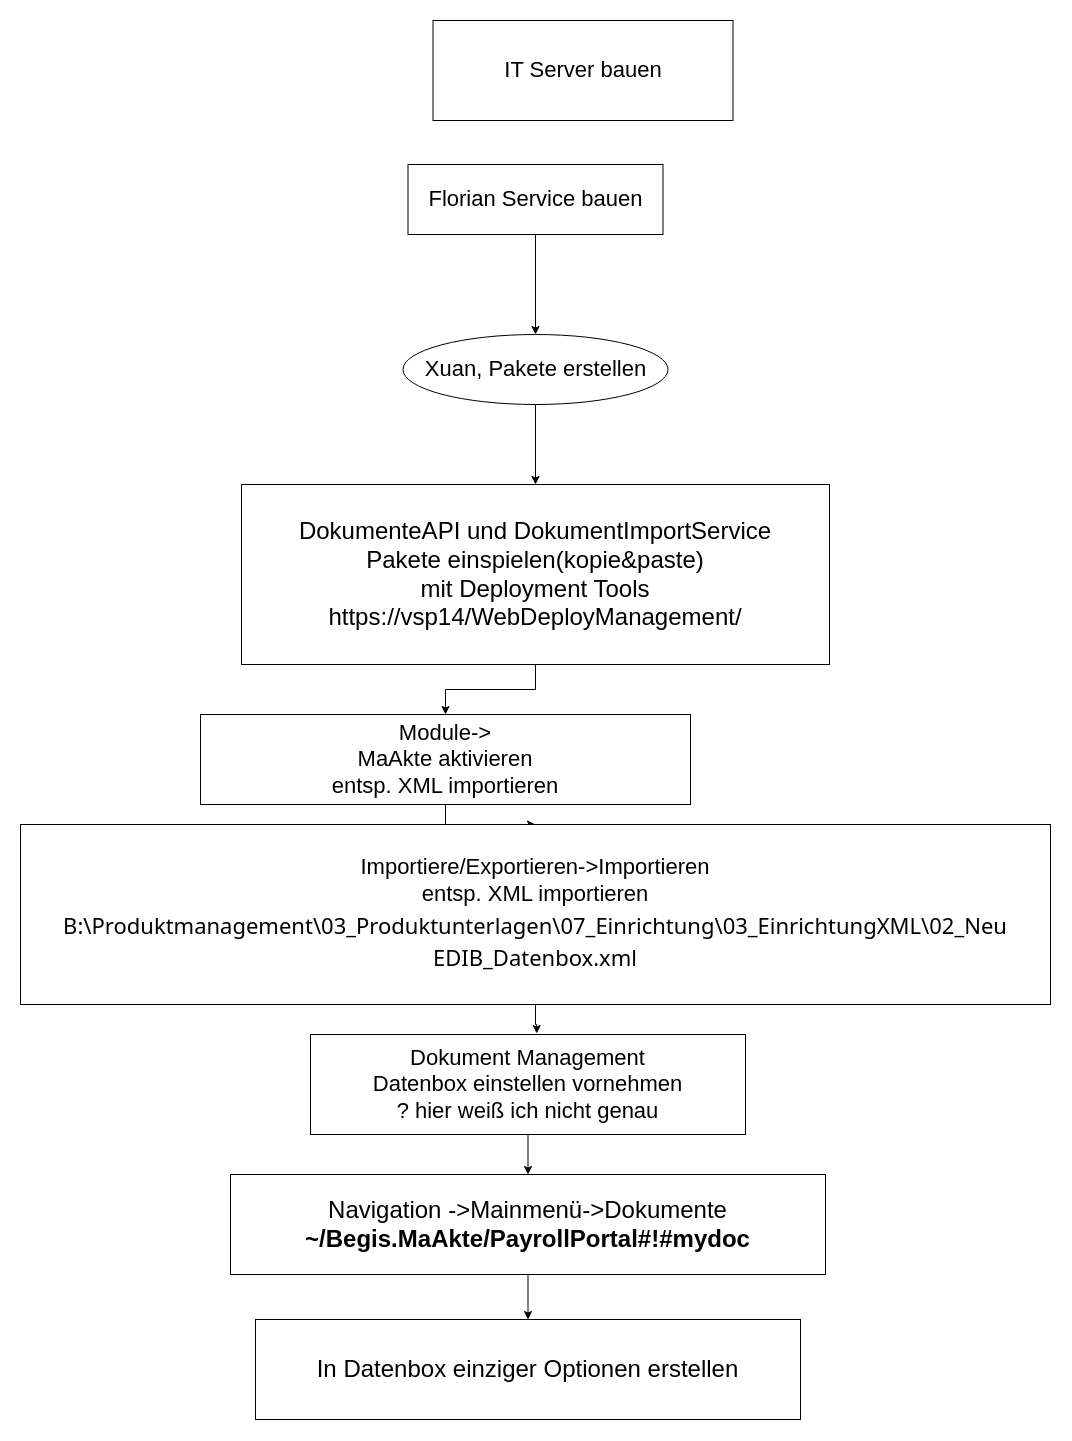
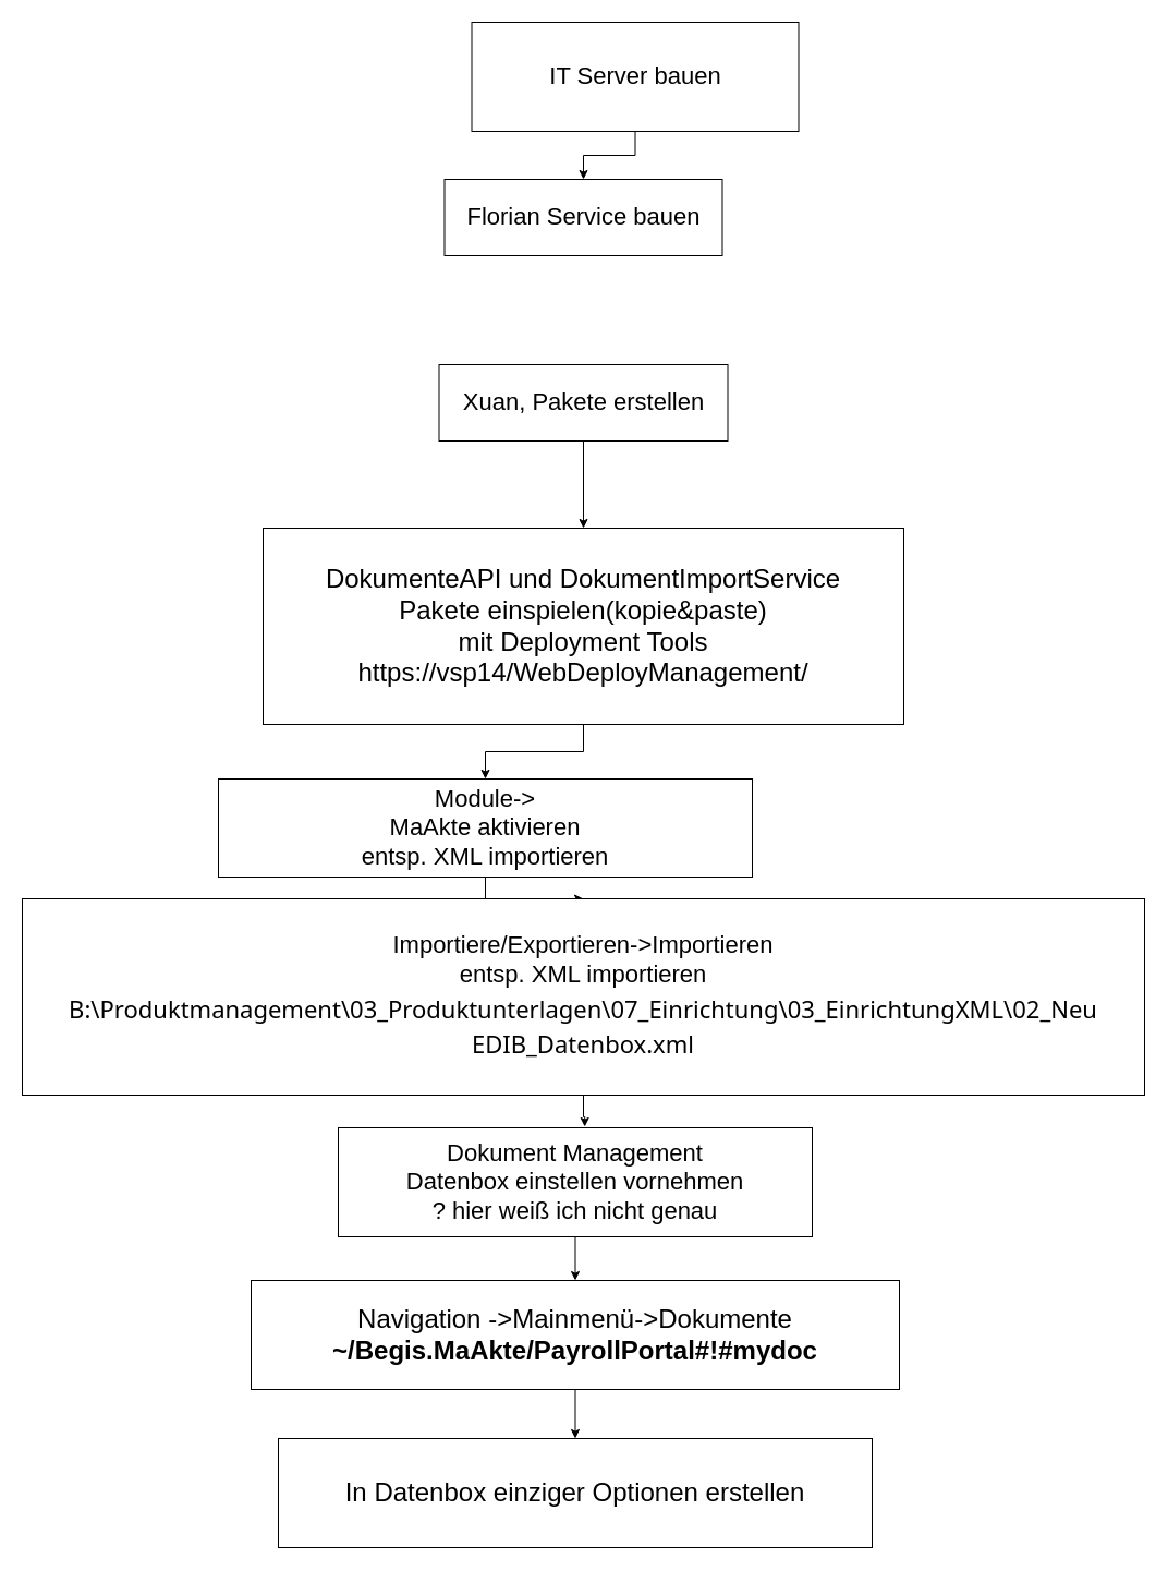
  <mxCell id="0" />
  <mxCell id="1" parent="0" />
  <mxCell id="2" value="" style="edgeStyle=orthogonalEdgeStyle;rounded=0;orthogonalLoop=1;jettySize=auto;html=1;fontSize=24;" edge="1" parent="1" source="3" target="12"><mxGeometry relative="1" as="geometry" /></mxCell>
  <mxCell id="3" value="&lt;font style=&quot;font-size: 22px&quot;&gt;Module-&amp;gt;&lt;br style=&quot;font-size: 22px&quot;&gt;MaAkte aktivieren&lt;br&gt;entsp. XML importieren&lt;br&gt;&lt;/font&gt;" style="rounded=0;whiteSpace=wrap;html=1;fontSize=22;" parent="1" vertex="1"><mxGeometry x="200" y="714" width="490" height="90" as="geometry" /></mxCell>
  <mxCell id="4" value="Dokument Management&lt;br&gt;Datenbox einstellen vornehmen&lt;br&gt;? hier weiß ich nicht genau" style="rounded=0;whiteSpace=wrap;html=1;fontSize=22;" parent="1" vertex="1"><mxGeometry x="310" y="1034" width="435" height="100" as="geometry" /></mxCell>
  <mxCell id="5" value="Navigation -&amp;gt;Mainmenü-&amp;gt;Dokumente&lt;br style=&quot;font-size: 24px&quot;&gt;&lt;div class=&quot;WordSection1&quot; style=&quot;font-size: 24px&quot;&gt;&lt;p class=&quot;MsoNormal&quot; style=&quot;margin: 0cm ; line-height: normal ; font-size: 24px ; font-family: &amp;#34;calibri&amp;#34; , sans-serif&quot;&gt;&lt;b style=&quot;font-size: 24px&quot;&gt;&lt;span lang=&quot;ZH-CN&quot; style=&quot;font-size: 24px ; font-family: &amp;#34;microsoft yahei&amp;#34; , sans-serif&quot;&gt;~/Begis.MaAkte/PayrollPortal#!#mydoc&lt;/span&gt;&lt;/b&gt;&lt;/p&gt;&lt;/div&gt;" style="rounded=0;whiteSpace=wrap;html=1;fontSize=24;" parent="1" vertex="1"><mxGeometry x="230" y="1174" width="595" height="100" as="geometry" /></mxCell>
  <mxCell id="6" value="" style="endArrow=classic;html=1;fontSize=24;exitX=0.5;exitY=1;exitDx=0;exitDy=0;entryX=0.5;entryY=0;entryDx=0;entryDy=0;" parent="1" source="4" target="5" edge="1"><mxGeometry width="50" height="50" relative="1" as="geometry"><mxPoint x="592.5" y="1194" as="sourcePoint" /><mxPoint x="592.5" y="1274" as="targetPoint" /></mxGeometry></mxCell>
  <mxCell id="7" value="In Datenbox einziger Optionen erstellen" style="rounded=0;whiteSpace=wrap;html=1;fontSize=24;" parent="1" vertex="1"><mxGeometry x="255" y="1319" width="545" height="100" as="geometry" /></mxCell>
  <mxCell id="8" value="" style="endArrow=classic;html=1;fontSize=24;entryX=0.5;entryY=0;entryDx=0;entryDy=0;exitX=0.5;exitY=1;exitDx=0;exitDy=0;" parent="1" source="5" target="7" edge="1"><mxGeometry width="50" height="50" relative="1" as="geometry"><mxPoint x="532.5" y="1474" as="sourcePoint" /><mxPoint x="582.5" y="1424" as="targetPoint" /></mxGeometry></mxCell>
  <mxCell id="9" style="edgeStyle=orthogonalEdgeStyle;rounded=0;orthogonalLoop=1;jettySize=auto;html=1;fontSize=24;" parent="1" source="10" target="3" edge="1"><mxGeometry relative="1" as="geometry" /></mxCell>
  <mxCell id="10" value="DokumenteAPI und DokumentImportService &lt;br&gt;Pakete einspielen(kopie&amp;amp;paste)&lt;br&gt;mit Deployment Tools&lt;br&gt;https://vsp14/WebDeployManagement/" style="rounded=0;whiteSpace=wrap;html=1;fontSize=24;" parent="1" vertex="1"><mxGeometry x="241" y="484" width="588" height="180" as="geometry" /></mxCell>
  <mxCell id="11" style="edgeStyle=orthogonalEdgeStyle;rounded=0;orthogonalLoop=1;jettySize=auto;html=1;fontSize=24;entryX=0.52;entryY=-0.01;entryDx=0;entryDy=0;entryPerimeter=0;" edge="1" parent="1" source="12" target="4"><mxGeometry relative="1" as="geometry"><mxPoint x="570" y="1024" as="targetPoint" /></mxGeometry></mxCell>
  <mxCell id="12" value="&lt;font style=&quot;font-size: 22px;&quot;&gt;Importiere/Exportieren-&amp;gt;Importieren&lt;br style=&quot;font-size: 22px;&quot;&gt;entsp. XML importieren&lt;br style=&quot;font-size: 22px;&quot;&gt;&lt;div class=&quot;WordSection1&quot; style=&quot;font-size: 22px;&quot;&gt;&lt;p class=&quot;MsoNormal&quot; style=&quot;margin: 2pt 0cm; line-height: normal; font-size: 22px; font-family: calibri, sans-serif;&quot;&gt;&lt;span style=&quot;font-size: 22px; font-family: &amp;quot;segoe ui&amp;quot;, sans-serif;&quot;&gt;B:\Produktmanagement\03_Produktunterlagen\07_Einrichtung\03_EinrichtungXML\02_Neu&lt;/span&gt;&lt;span style=&quot;font-size: 22px; font-family: &amp;quot;segoe ui&amp;quot;, sans-serif;&quot;&gt;&lt;/span&gt;&lt;/p&gt;&lt;p class=&quot;MsoNormal&quot; style=&quot;margin: 2pt 0cm; line-height: normal; font-size: 22px; font-family: calibri, sans-serif;&quot;&gt;&lt;span style=&quot;font-size: 22px; font-family: &amp;quot;segoe ui&amp;quot;, sans-serif;&quot;&gt;EDIB_Datenbox.xml&lt;/span&gt;&lt;span style=&quot;font-size: 22px; font-family: &amp;quot;segoe ui&amp;quot;, sans-serif;&quot;&gt;&lt;/span&gt;&lt;/p&gt;&lt;/div&gt;&lt;/font&gt;" style="rounded=0;whiteSpace=wrap;html=1;fontSize=22;" vertex="1" parent="1"><mxGeometry x="20" y="824" width="1030" height="180" as="geometry" /></mxCell>
  <mxCell id="13" value="" style="edgeStyle=orthogonalEdgeStyle;rounded=0;orthogonalLoop=1;jettySize=auto;html=1;fontSize=22;" edge="1" parent="1" source="14" target="10"><mxGeometry relative="1" as="geometry" /></mxCell>
- <mxCell id="14" value="Xuan, Pakete erstellen" style="ellipse;whiteSpace=wrap;html=1;fontSize=22;" vertex="1" parent="1"><mxGeometry x="402.5" y="334" width="265" height="70" as="geometry" /></mxCell>
- <mxCell id="15" value="" style="edgeStyle=orthogonalEdgeStyle;rounded=0;orthogonalLoop=1;jettySize=auto;html=1;fontSize=22;" edge="1" parent="1" source="16" target="14"><mxGeometry relative="1" as="geometry" /></mxCell>
+ <mxCell id="14" value="Xuan, Pakete erstellen" style="rounded=0;whiteSpace=wrap;html=1;fontSize=22;" vertex="1" parent="1"><mxGeometry x="402.5" y="334" width="265" height="70" as="geometry" /></mxCell>
  <mxCell id="16" value="Florian Service bauen" style="rounded=0;whiteSpace=wrap;html=1;fontSize=22;" vertex="1" parent="1"><mxGeometry x="407.5" y="164" width="255" height="70" as="geometry" /></mxCell>
+ <mxCell id="17" value="" style="edgeStyle=orthogonalEdgeStyle;rounded=0;orthogonalLoop=1;jettySize=auto;html=1;fontSize=22;" edge="1" parent="1" source="18" target="16"><mxGeometry relative="1" as="geometry" /></mxCell>
  <mxCell id="18" value="IT Server bauen" style="rounded=0;whiteSpace=wrap;html=1;fontSize=22;" vertex="1" parent="1"><mxGeometry x="432.5" y="20" width="300" height="100" as="geometry" /></mxCell>
